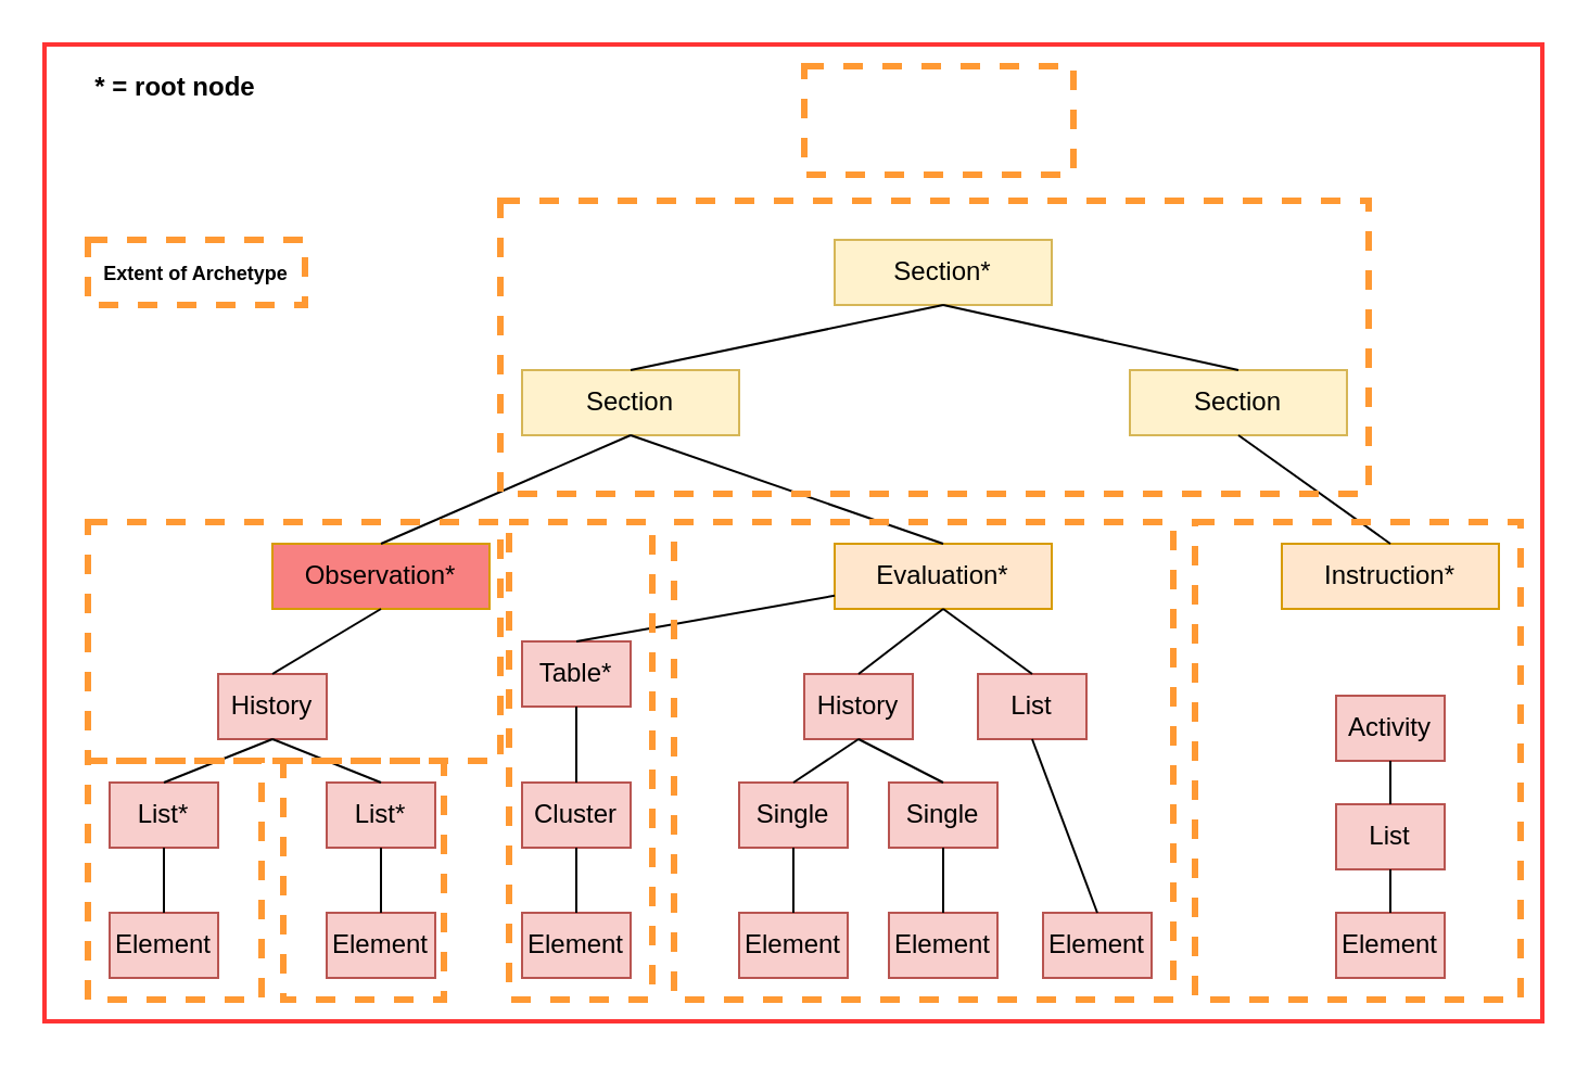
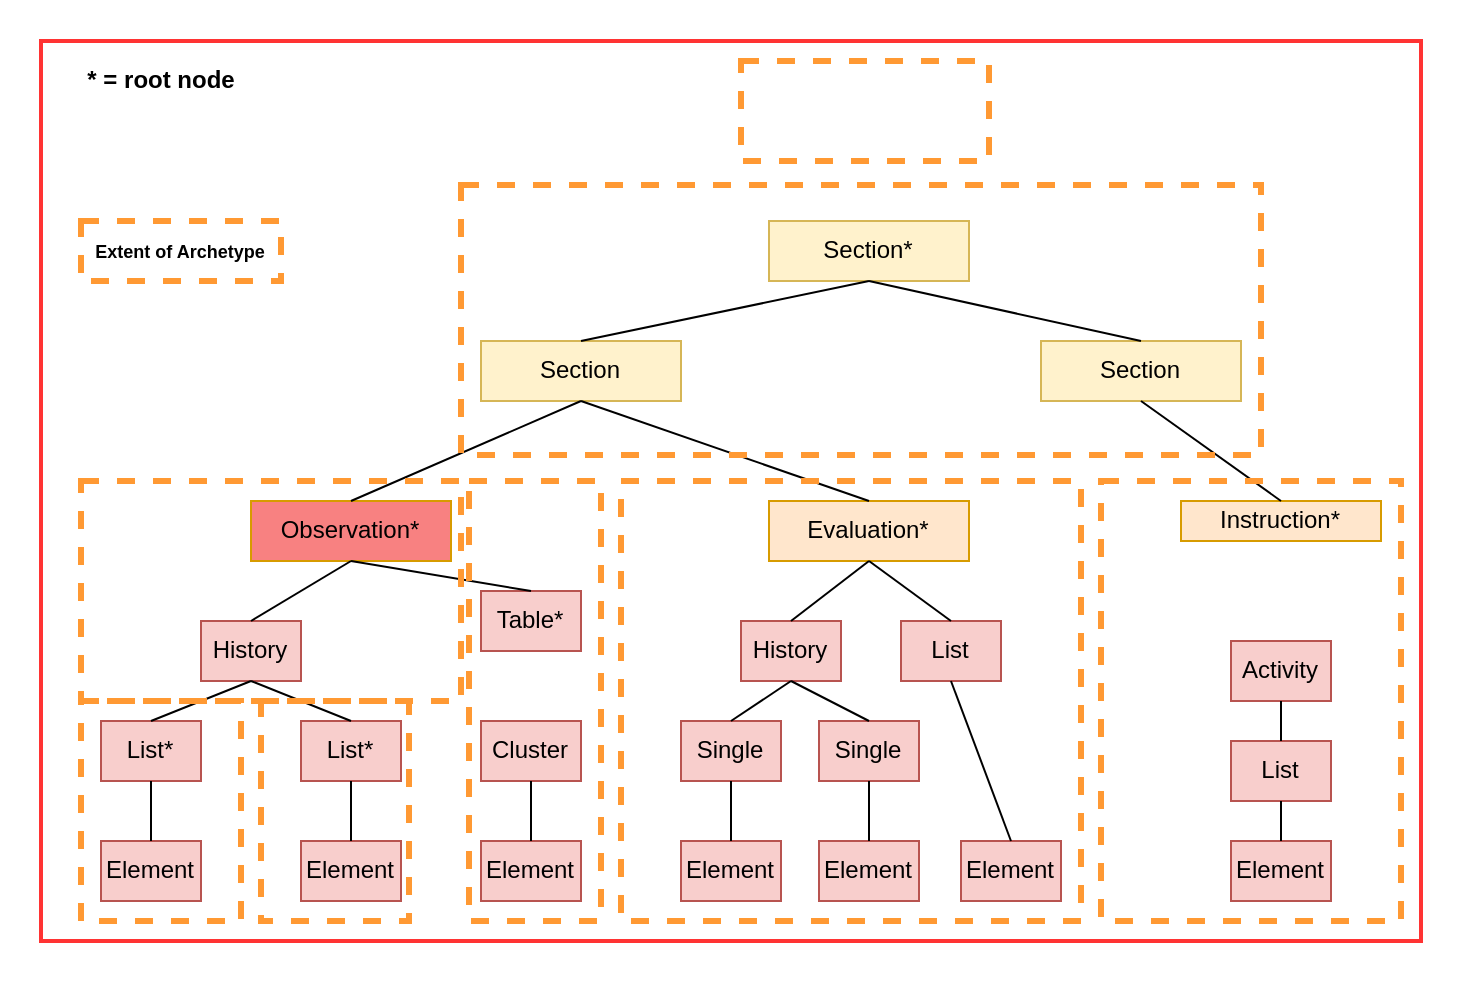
  <mxCell id="0" />
  <mxCell id="1" parent="0" />
  <mxCell id="2" value="" style="rounded=0;whiteSpace=wrap;html=1;fillColor=none;strokeWidth=2;strokeColor=#FF3333;" vertex="1" parent="1"><mxGeometry x="20" y="20" width="690" height="450" as="geometry" /></mxCell>
  <mxCell id="3" value="Section*" style="rounded=0;whiteSpace=wrap;html=1;fillColor=#fff2cc;strokeColor=#d6b656;" vertex="1" parent="1"><mxGeometry x="384" y="110" width="100" height="30" as="geometry" /></mxCell>
  <mxCell id="4" value="Section" style="rounded=0;whiteSpace=wrap;html=1;fillColor=#fff2cc;strokeColor=#d6b656;" vertex="1" parent="1"><mxGeometry x="240" y="170" width="100" height="30" as="geometry" /></mxCell>
  <mxCell id="5" value="Observation*" style="rounded=0;whiteSpace=wrap;html=1;fillColor=#f88181;strokeColor=#d79b00;" vertex="1" parent="1"><mxGeometry x="125" y="250" width="100" height="30" as="geometry" /></mxCell>
  <mxCell id="6" value="Evaluation*" style="rounded=0;whiteSpace=wrap;html=1;fillColor=#ffe6cc;strokeColor=#d79b00;" vertex="1" parent="1"><mxGeometry x="384" y="250" width="100" height="30" as="geometry" /></mxCell>
- <mxCell id="7" value="Instruction*" style="rounded=0;whiteSpace=wrap;html=1;fillColor=#ffe6cc;strokeColor=#d79b00;" vertex="1" parent="1"><mxGeometry x="590" y="250" width="100" height="30" as="geometry" /></mxCell>
+ <mxCell id="7" value="Instruction*" style="rounded=0;whiteSpace=wrap;html=1;fillColor=#ffe6cc;strokeColor=#d79b00;" vertex="1" parent="1"><mxGeometry x="590" y="250" width="100" height="20" as="geometry" /></mxCell>
  <mxCell id="8" value="Section" style="rounded=0;whiteSpace=wrap;html=1;fillColor=#fff2cc;strokeColor=#d6b656;" vertex="1" parent="1"><mxGeometry x="520" y="170" width="100" height="30" as="geometry" /></mxCell>
  <mxCell id="9" value="History" style="rounded=0;whiteSpace=wrap;html=1;strokeColor=#b85450;fillColor=#f8cecc;" vertex="1" parent="1"><mxGeometry x="100" y="310" width="50" height="30" as="geometry" /></mxCell>
  <mxCell id="10" value="History" style="rounded=0;whiteSpace=wrap;html=1;fillColor=#f8cecc;strokeColor=#b85450;" vertex="1" parent="1"><mxGeometry x="370" y="310" width="50" height="30" as="geometry" /></mxCell>
  <mxCell id="11" value="List" style="rounded=0;whiteSpace=wrap;html=1;fillColor=#f8cecc;strokeColor=#b85450;" vertex="1" parent="1"><mxGeometry x="450" y="310" width="50" height="30" as="geometry" /></mxCell>
  <mxCell id="12" value="Single" style="rounded=0;whiteSpace=wrap;html=1;fillColor=#f8cecc;strokeColor=#b85450;" vertex="1" parent="1"><mxGeometry x="340" y="360" width="50" height="30" as="geometry" /></mxCell>
  <mxCell id="13" value="Single" style="rounded=0;whiteSpace=wrap;html=1;fillColor=#f8cecc;strokeColor=#b85450;" vertex="1" parent="1"><mxGeometry x="409" y="360" width="50" height="30" as="geometry" /></mxCell>
  <mxCell id="14" style="edgeStyle=orthogonalEdgeStyle;rounded=0;orthogonalLoop=1;jettySize=auto;html=1;exitX=0.5;exitY=1;exitDx=0;exitDy=0;fillColor=#f8cecc;strokeColor=#b85450;" edge="1" parent="1" source="12" target="12"><mxGeometry relative="1" as="geometry" /></mxCell>
  <mxCell id="15" value="Element" style="rounded=0;whiteSpace=wrap;html=1;fillColor=#f8cecc;strokeColor=#b85450;" vertex="1" parent="1"><mxGeometry x="340" y="420" width="50" height="30" as="geometry" /></mxCell>
  <mxCell id="16" value="Element" style="rounded=0;whiteSpace=wrap;html=1;fillColor=#f8cecc;strokeColor=#b85450;" vertex="1" parent="1"><mxGeometry x="409" y="420" width="50" height="30" as="geometry" /></mxCell>
  <mxCell id="17" value="Element" style="rounded=0;whiteSpace=wrap;html=1;fillColor=#f8cecc;strokeColor=#b85450;" vertex="1" parent="1"><mxGeometry x="480" y="420" width="50" height="30" as="geometry" /></mxCell>
  <mxCell id="18" value="Element" style="rounded=0;whiteSpace=wrap;html=1;fillColor=#f8cecc;strokeColor=#b85450;" vertex="1" parent="1"><mxGeometry x="615" y="420" width="50" height="30" as="geometry" /></mxCell>
  <mxCell id="19" value="List" style="rounded=0;whiteSpace=wrap;html=1;fillColor=#f8cecc;strokeColor=#b85450;" vertex="1" parent="1"><mxGeometry x="615" y="370" width="50" height="30" as="geometry" /></mxCell>
  <mxCell id="20" value="Activity" style="rounded=0;whiteSpace=wrap;html=1;fillColor=#f8cecc;strokeColor=#b85450;" vertex="1" parent="1"><mxGeometry x="615" y="320" width="50" height="30" as="geometry" /></mxCell>
  <mxCell id="21" value="Table*" style="rounded=0;whiteSpace=wrap;html=1;fillColor=#f8cecc;strokeColor=#b85450;" vertex="1" parent="1"><mxGeometry x="240" y="295" width="50" height="30" as="geometry" /></mxCell>
  <mxCell id="22" value="List*" style="rounded=0;whiteSpace=wrap;html=1;fillColor=#f8cecc;strokeColor=#b85450;" vertex="1" parent="1"><mxGeometry x="50" y="360" width="50" height="30" as="geometry" /></mxCell>
  <mxCell id="23" value="List*" style="rounded=0;whiteSpace=wrap;html=1;fillColor=#f8cecc;strokeColor=#b85450;" vertex="1" parent="1"><mxGeometry x="150" y="360" width="50" height="30" as="geometry" /></mxCell>
  <mxCell id="24" value="Element" style="rounded=0;whiteSpace=wrap;html=1;fillColor=#f8cecc;strokeColor=#b85450;" vertex="1" parent="1"><mxGeometry x="50" y="420" width="50" height="30" as="geometry" /></mxCell>
  <mxCell id="25" value="Element" style="rounded=0;whiteSpace=wrap;html=1;fillColor=#f8cecc;strokeColor=#b85450;" vertex="1" parent="1"><mxGeometry x="150" y="420" width="50" height="30" as="geometry" /></mxCell>
  <mxCell id="26" value="Cluster" style="rounded=0;whiteSpace=wrap;html=1;fillColor=#f8cecc;strokeColor=#b85450;" vertex="1" parent="1"><mxGeometry x="240" y="360" width="50" height="30" as="geometry" /></mxCell>
  <mxCell id="27" value="Element" style="rounded=0;whiteSpace=wrap;html=1;fillColor=#f8cecc;strokeColor=#b85450;" vertex="1" parent="1"><mxGeometry x="240" y="420" width="50" height="30" as="geometry" /></mxCell>
  <mxCell id="28" value="" style="endArrow=none;html=1;entryX=0.5;entryY=1;entryDx=0;entryDy=0;exitX=0.5;exitY=0;exitDx=0;exitDy=0;" edge="1" parent="1" source="4" target="3"><mxGeometry width="50" height="50" relative="1" as="geometry"><mxPoint x="320" y="310" as="sourcePoint" /><mxPoint x="370" y="260" as="targetPoint" /></mxGeometry></mxCell>
  <mxCell id="29" value="" style="endArrow=none;html=1;entryX=0.5;entryY=1;entryDx=0;entryDy=0;exitX=0.5;exitY=0;exitDx=0;exitDy=0;" edge="1" parent="1" source="8" target="3"><mxGeometry width="50" height="50" relative="1" as="geometry"><mxPoint x="320" y="310" as="sourcePoint" /><mxPoint x="370" y="260" as="targetPoint" /></mxGeometry></mxCell>
  <mxCell id="30" value="" style="endArrow=none;html=1;entryX=0.5;entryY=1;entryDx=0;entryDy=0;exitX=0.5;exitY=0;exitDx=0;exitDy=0;" edge="1" parent="1" source="5" target="4"><mxGeometry width="50" height="50" relative="1" as="geometry"><mxPoint x="320" y="310" as="sourcePoint" /><mxPoint x="370" y="260" as="targetPoint" /></mxGeometry></mxCell>
  <mxCell id="31" value="" style="endArrow=none;html=1;exitX=0.5;exitY=0;exitDx=0;exitDy=0;entryX=0.5;entryY=1;entryDx=0;entryDy=0;" edge="1" parent="1" source="9" target="5"><mxGeometry width="50" height="50" relative="1" as="geometry"><mxPoint x="120" y="310" as="sourcePoint" /><mxPoint x="170" y="260" as="targetPoint" /></mxGeometry></mxCell>
- <mxCell id="32" value="" style="endArrow=none;html=1;exitX=0.5;exitY=0;exitDx=0;exitDy=0;" edge="1" parent="1" source="21" target="6"><mxGeometry width="50" height="50" relative="1" as="geometry"><mxPoint x="120" y="310" as="sourcePoint" /><mxPoint x="170" y="260" as="targetPoint" /></mxGeometry></mxCell>
+ <mxCell id="32" value="" style="endArrow=none;html=1;entryX=0.5;entryY=1;entryDx=0;entryDy=0;exitX=0.5;exitY=0;exitDx=0;exitDy=0;" edge="1" parent="1" source="21" target="5"><mxGeometry width="50" height="50" relative="1" as="geometry"><mxPoint x="120" y="310" as="sourcePoint" /><mxPoint x="170" y="260" as="targetPoint" /></mxGeometry></mxCell>
  <mxCell id="33" value="" style="endArrow=none;html=1;entryX=0.5;entryY=1;entryDx=0;entryDy=0;exitX=0.5;exitY=0;exitDx=0;exitDy=0;" edge="1" parent="1" source="22" target="9"><mxGeometry width="50" height="50" relative="1" as="geometry"><mxPoint x="120" y="310" as="sourcePoint" /><mxPoint x="170" y="260" as="targetPoint" /></mxGeometry></mxCell>
  <mxCell id="34" value="" style="endArrow=none;html=1;exitX=0.5;exitY=0;exitDx=0;exitDy=0;entryX=0.5;entryY=1;entryDx=0;entryDy=0;" edge="1" parent="1" source="24" target="22"><mxGeometry width="50" height="50" relative="1" as="geometry"><mxPoint x="120" y="310" as="sourcePoint" /><mxPoint x="170" y="260" as="targetPoint" /></mxGeometry></mxCell>
  <mxCell id="35" value="" style="endArrow=none;html=1;exitX=0.5;exitY=0;exitDx=0;exitDy=0;entryX=0.5;entryY=1;entryDx=0;entryDy=0;" edge="1" parent="1" source="25" target="23"><mxGeometry width="50" height="50" relative="1" as="geometry"><mxPoint x="120" y="310" as="sourcePoint" /><mxPoint x="170" y="260" as="targetPoint" /></mxGeometry></mxCell>
  <mxCell id="36" value="" style="endArrow=none;html=1;entryX=0.5;entryY=1;entryDx=0;entryDy=0;exitX=0.5;exitY=0;exitDx=0;exitDy=0;" edge="1" parent="1" source="23" target="9"><mxGeometry width="50" height="50" relative="1" as="geometry"><mxPoint x="120" y="310" as="sourcePoint" /><mxPoint x="170" y="260" as="targetPoint" /></mxGeometry></mxCell>
- <mxCell id="37" value="" style="endArrow=none;html=1;entryX=0.5;entryY=1;entryDx=0;entryDy=0;exitX=0.5;exitY=0;exitDx=0;exitDy=0;" edge="1" parent="1" source="26" target="21"><mxGeometry width="50" height="50" relative="1" as="geometry"><mxPoint x="120" y="310" as="sourcePoint" /><mxPoint x="170" y="260" as="targetPoint" /></mxGeometry></mxCell>
  <mxCell id="38" value="" style="endArrow=none;html=1;entryX=0.5;entryY=1;entryDx=0;entryDy=0;exitX=0.5;exitY=0;exitDx=0;exitDy=0;" edge="1" parent="1" source="27" target="26"><mxGeometry width="50" height="50" relative="1" as="geometry"><mxPoint x="120" y="310" as="sourcePoint" /><mxPoint x="170" y="260" as="targetPoint" /></mxGeometry></mxCell>
  <mxCell id="39" value="" style="endArrow=none;html=1;entryX=0.5;entryY=1;entryDx=0;entryDy=0;exitX=0.5;exitY=0;exitDx=0;exitDy=0;" edge="1" parent="1" source="6" target="4"><mxGeometry width="50" height="50" relative="1" as="geometry"><mxPoint x="480" y="310" as="sourcePoint" /><mxPoint x="530" y="260" as="targetPoint" /></mxGeometry></mxCell>
  <mxCell id="40" value="" style="endArrow=none;html=1;entryX=0.5;entryY=1;entryDx=0;entryDy=0;exitX=0.5;exitY=0;exitDx=0;exitDy=0;" edge="1" parent="1" source="10" target="6"><mxGeometry width="50" height="50" relative="1" as="geometry"><mxPoint x="480" y="310" as="sourcePoint" /><mxPoint x="530" y="260" as="targetPoint" /></mxGeometry></mxCell>
  <mxCell id="41" value="" style="endArrow=none;html=1;entryX=0.5;entryY=1;entryDx=0;entryDy=0;exitX=0.5;exitY=0;exitDx=0;exitDy=0;" edge="1" parent="1" source="11" target="6"><mxGeometry width="50" height="50" relative="1" as="geometry"><mxPoint x="480" y="310" as="sourcePoint" /><mxPoint x="530" y="260" as="targetPoint" /></mxGeometry></mxCell>
  <mxCell id="42" value="" style="endArrow=none;html=1;entryX=0.5;entryY=1;entryDx=0;entryDy=0;exitX=0.5;exitY=0;exitDx=0;exitDy=0;" edge="1" parent="1" source="12" target="10"><mxGeometry width="50" height="50" relative="1" as="geometry"><mxPoint x="480" y="310" as="sourcePoint" /><mxPoint x="530" y="260" as="targetPoint" /></mxGeometry></mxCell>
  <mxCell id="43" value="" style="endArrow=none;html=1;entryX=0.5;entryY=1;entryDx=0;entryDy=0;exitX=0.5;exitY=0;exitDx=0;exitDy=0;" edge="1" parent="1" source="13" target="10"><mxGeometry width="50" height="50" relative="1" as="geometry"><mxPoint x="480" y="310" as="sourcePoint" /><mxPoint x="530" y="260" as="targetPoint" /></mxGeometry></mxCell>
  <mxCell id="44" value="" style="endArrow=none;html=1;entryX=0.5;entryY=1;entryDx=0;entryDy=0;exitX=0.5;exitY=0;exitDx=0;exitDy=0;" edge="1" parent="1" source="15" target="12"><mxGeometry width="50" height="50" relative="1" as="geometry"><mxPoint x="480" y="310" as="sourcePoint" /><mxPoint x="530" y="260" as="targetPoint" /></mxGeometry></mxCell>
  <mxCell id="45" value="" style="endArrow=none;html=1;entryX=0.5;entryY=1;entryDx=0;entryDy=0;exitX=0.5;exitY=0;exitDx=0;exitDy=0;" edge="1" parent="1" source="16" target="13"><mxGeometry width="50" height="50" relative="1" as="geometry"><mxPoint x="480" y="310" as="sourcePoint" /><mxPoint x="530" y="260" as="targetPoint" /></mxGeometry></mxCell>
  <mxCell id="46" value="" style="endArrow=none;html=1;entryX=0.5;entryY=1;entryDx=0;entryDy=0;exitX=0.5;exitY=0;exitDx=0;exitDy=0;" edge="1" parent="1" source="17" target="11"><mxGeometry width="50" height="50" relative="1" as="geometry"><mxPoint x="480" y="310" as="sourcePoint" /><mxPoint x="530" y="260" as="targetPoint" /></mxGeometry></mxCell>
  <mxCell id="47" value="" style="endArrow=none;html=1;entryX=0.5;entryY=1;entryDx=0;entryDy=0;exitX=0.5;exitY=0;exitDx=0;exitDy=0;" edge="1" parent="1" source="7" target="8"><mxGeometry width="50" height="50" relative="1" as="geometry"><mxPoint x="480" y="310" as="sourcePoint" /><mxPoint x="530" y="260" as="targetPoint" /></mxGeometry></mxCell>
  <mxCell id="48" value="" style="endArrow=none;html=1;entryX=0.5;entryY=1;entryDx=0;entryDy=0;exitX=0.5;exitY=0;exitDx=0;exitDy=0;" edge="1" parent="1" source="19" target="20"><mxGeometry width="50" height="50" relative="1" as="geometry"><mxPoint x="480" y="310" as="sourcePoint" /><mxPoint x="530" y="260" as="targetPoint" /></mxGeometry></mxCell>
  <mxCell id="49" value="" style="endArrow=none;html=1;entryX=0.5;entryY=1;entryDx=0;entryDy=0;exitX=0.5;exitY=0;exitDx=0;exitDy=0;" edge="1" parent="1" source="18" target="19"><mxGeometry width="50" height="50" relative="1" as="geometry"><mxPoint x="480" y="310" as="sourcePoint" /><mxPoint x="530" y="260" as="targetPoint" /></mxGeometry></mxCell>
  <mxCell id="50" value="&lt;font style=&quot;font-size: 9px&quot;&gt;&lt;b&gt;Extent of Archetype&lt;/b&gt;&lt;/font&gt;" style="rounded=0;whiteSpace=wrap;html=1;dashed=1;strokeWidth=3;fillColor=none;strokeColor=#FF9933;" vertex="1" parent="1"><mxGeometry x="40" y="110" width="100" height="30" as="geometry" /></mxCell>
  <mxCell id="51" value="* = root node" style="text;html=1;align=center;verticalAlign=middle;resizable=0;points=[];autosize=1;fontStyle=1" vertex="1" parent="1"><mxGeometry x="35" y="30" width="90" height="20" as="geometry" /></mxCell>
  <mxCell id="52" value="" style="rounded=0;whiteSpace=wrap;html=1;dashed=1;strokeColor=#FF9933;strokeWidth=3;fillColor=none;" vertex="1" parent="1"><mxGeometry x="40" y="350" width="80" height="110" as="geometry" /></mxCell>
  <mxCell id="53" value="" style="rounded=0;whiteSpace=wrap;html=1;dashed=1;strokeColor=#FF9933;strokeWidth=3;fillColor=none;" vertex="1" parent="1"><mxGeometry x="130" y="350" width="74" height="110" as="geometry" /></mxCell>
  <mxCell id="54" value="" style="rounded=0;whiteSpace=wrap;html=1;dashed=1;strokeColor=#FF9933;strokeWidth=3;fillColor=none;" vertex="1" parent="1"><mxGeometry x="40" y="240" width="190" height="110" as="geometry" /></mxCell>
  <mxCell id="55" style="edgeStyle=orthogonalEdgeStyle;rounded=0;orthogonalLoop=1;jettySize=auto;html=1;exitX=0.5;exitY=1;exitDx=0;exitDy=0;" edge="1" parent="1" source="53" target="53"><mxGeometry relative="1" as="geometry" /></mxCell>
  <mxCell id="56" value="" style="rounded=0;whiteSpace=wrap;html=1;dashed=1;strokeColor=#FF9933;strokeWidth=3;fillColor=none;" vertex="1" parent="1"><mxGeometry x="234" y="240" width="66" height="220" as="geometry" /></mxCell>
  <mxCell id="57" value="" style="rounded=0;whiteSpace=wrap;html=1;dashed=1;strokeColor=#FF9933;strokeWidth=3;fillColor=none;" vertex="1" parent="1"><mxGeometry x="310" y="240" width="230" height="220" as="geometry" /></mxCell>
  <mxCell id="58" value="" style="rounded=0;whiteSpace=wrap;html=1;dashed=1;strokeColor=#FF9933;strokeWidth=3;fillColor=none;" vertex="1" parent="1"><mxGeometry x="550" y="240" width="150" height="220" as="geometry" /></mxCell>
  <mxCell id="59" value="" style="rounded=0;whiteSpace=wrap;html=1;dashed=1;strokeColor=#FF9933;strokeWidth=3;fillColor=none;" vertex="1" parent="1"><mxGeometry x="230" y="92" width="400" height="135" as="geometry" /></mxCell>
  <mxCell id="60" value="" style="rounded=0;whiteSpace=wrap;html=1;dashed=1;strokeColor=#FF9933;strokeWidth=3;fillColor=none;" vertex="1" parent="1"><mxGeometry x="370" y="30" width="124" height="50" as="geometry" /></mxCell>
